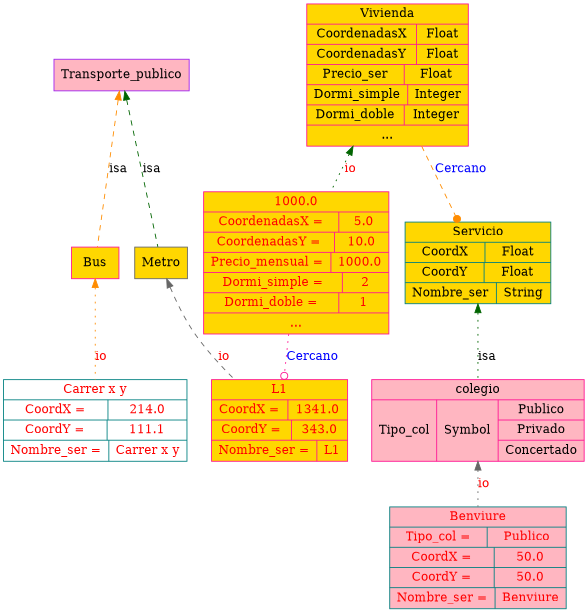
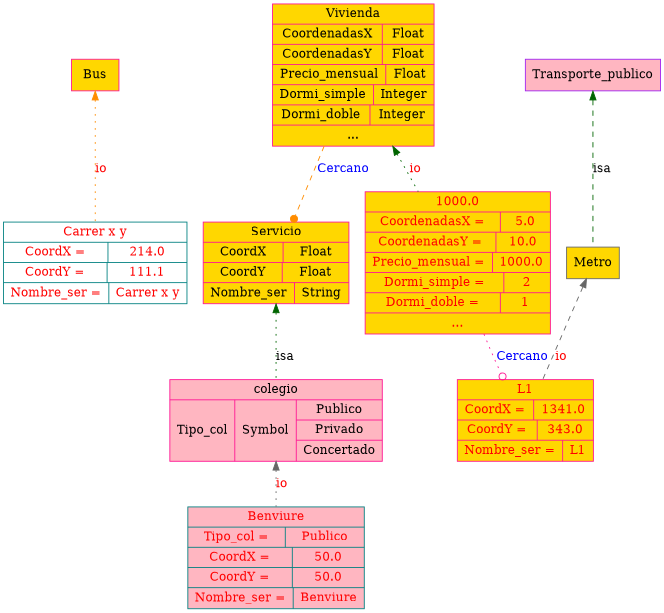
  digraph {
    node [color=deeppink fillcolor=gold fontcolor="0.0,0.0,0.0" shape=record style=filled]
    edge [color=darkorange dir=back fontcolor="0.0,1.0,1.0" style=dotted]
    n1 [color=teal fillcolor=white fontcolor="0.0,1.0,1.0" height=1.2917 label="{Carrer x y|{CoordX =|{214.0}}|{CoordY =|{111.1}}|{Nombre_ser =|{Carrer x y}}}" width=2.375]
    n2 [height=0.5 label=Bus shape=box width=0.75]
-   n3 [color=teal height=1.2917 label="{Servicio|{CoordX|Float}|{CoordY|Float}|{Nombre_ser|String}}" width=1.8889]
+   n3 [height=1.2917 label="{Servicio|{CoordX|Float}|{CoordY|Float}|{Nombre_ser|String}}" width=1.8889]
    n4 [fillcolor=lightpink height=1.2917 label="{colegio|{Tipo_col|Symbol|{Publico|Privado|Concertado}}}" width=2.9306]
    n5 [color=teal fillcolor=lightpink fontcolor="0.0,1.0,1.0" height=1.6111 label="{Benviure|{Tipo_col =|{Publico}}|{CoordX =|{50.0}}|{CoordY =|{50.0}}|{Nombre_ser =|{Benviure}}}" width=2.2639]
    n6 [color=purple fillcolor=lightpink height=0.5 label=Transporte_publico shape=box width=1.7778]
    n7 [color=gray40 height=0.5 label=Metro shape=box width=0.75]
    n8 [fontcolor="0.0,1.0,1.0" height=1.2917 label="{L1|{CoordX =|{1341.0}}|{CoordY =|{343.0}}|{Nombre_ser =|{L1}}}" width=1.8056]
    n9 [fontcolor="0.0,1.0,1.0" height=2.25 label="{1000.0|{CoordenadasX =|{5.0}}|{CoordenadasY =|{10.0}}|{Precio_mensual =|{1000.0}}|{Dormi_simple =|{2}}|{Dormi_doble =|{1}}|{...}}" width=2.375]
-   n10 [height=2.25 label="{Vivienda|{CoordenadasX|Float}|{CoordenadasY|Float}|{Precio_ser|Float}|{Dormi_simple|Integer}|{Dormi_doble|Integer}|{...}}" width=2.0833]
+   n10 [height=2.25 label="{Vivienda|{CoordenadasX|Float}|{CoordenadasY|Float}|{Precio_mensual|Float}|{Dormi_simple|Integer}|{Dormi_doble|Integer}|{...}}" width=2.0833]
    n2 -> n1 [label=io]
    n3 -> n4 [color=darkgreen fontcolor="0.0,0.0,0.0" label=isa]
    n4 -> n5 [color=gray40 label=io]
-   n6 -> n2 [fontcolor="0.0,0.0,0.0" label=isa style=dashed]
    n6 -> n7 [color=darkgreen fontcolor="0.0,0.0,0.0" label=isa style=dashed]
    n7 -> n8 [color=gray40 label=io style=dashed]
    n9 -> n8 [arrowhead=odot color=deeppink fontcolor="0.6666667,1.0,1.0" label=Cercano dir=""]
    n10 -> n3 [arrowhead=dot fontcolor="0.6666667,1.0,1.0" label=Cercano style=dashed dir=""]
    n10 -> n9 [color=darkgreen label=io]
  }
